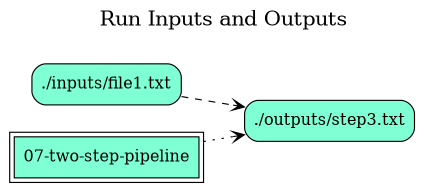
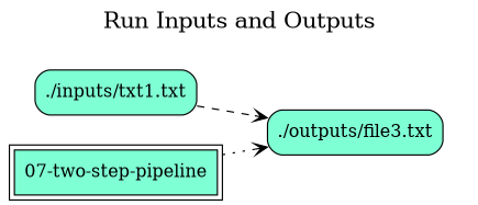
  digraph {
    fontname="DejaVu Serif"
    fontsize=18
    label="Run Inputs and Outputs"
    labelloc=t
    rankdir=LR
    node [fillcolor=aquamarine fontname="DejaVu Serif" peripheries=1 shape=box style="rounded,filled"]
    edge [arrowhead=vee fontname="DejaVu Serif"]
-   n1 [label="./inputs/file1.txt"]
-   n2 [label="./outputs/step3.txt"]
+   n1 [label="./inputs/txt1.txt"]
+   n2 [label="./outputs/file3.txt"]
    "07-two-step-pipeline" [peripheries=2 style=filled]
    subgraph cluster_1 {
      color=white
      label=""
      penwidth=0
      subgraph cluster_2 {
        color=white
        label=""
        penwidth=0
        n1
      }
    }
    subgraph cluster_3 {
      color=white
      label=""
      penwidth=0
      subgraph cluster_4 {
        color=white
        label=""
        penwidth=0
        n2
      }
    }
    n1 -> n2 [style=dashed]
    "07-two-step-pipeline" -> n2 [style=dotted]
  }
